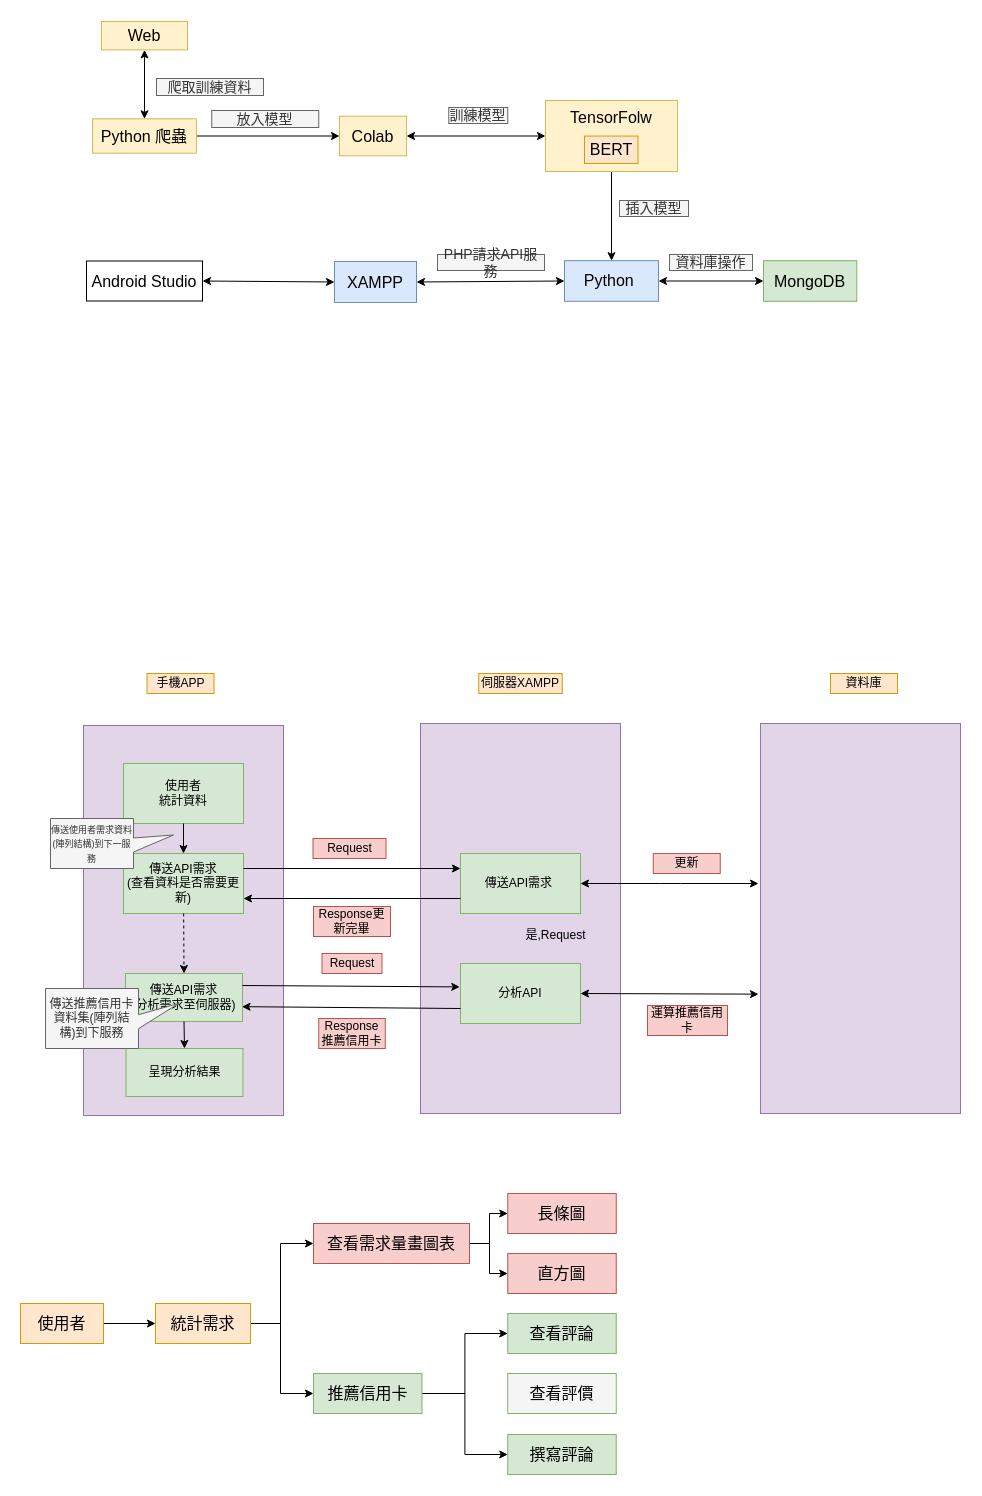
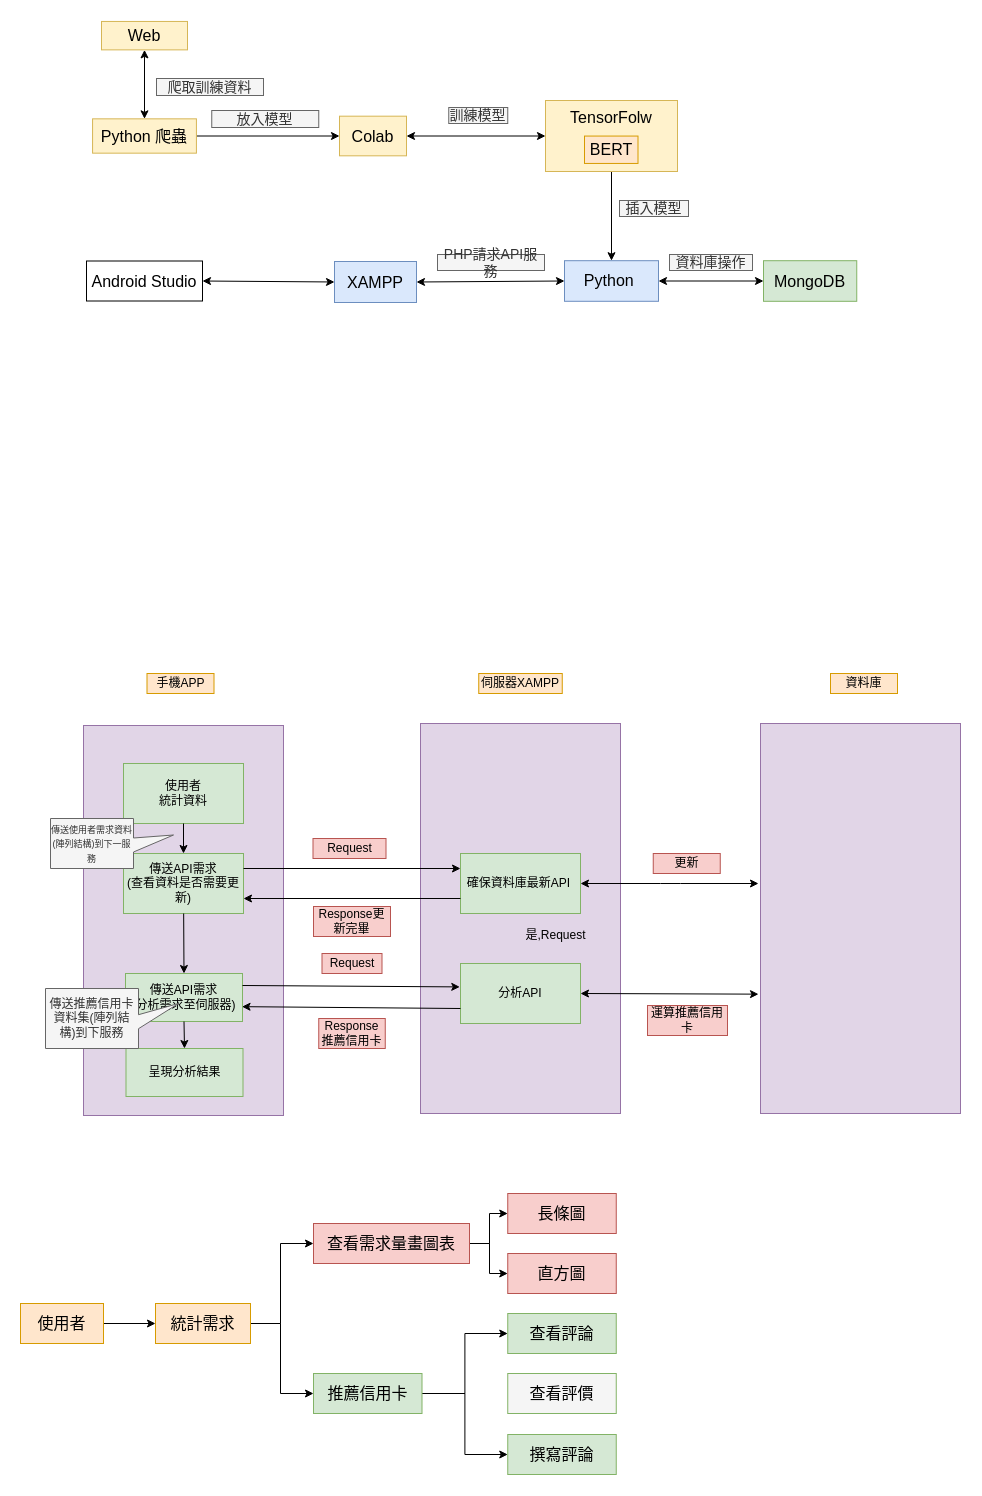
  <mxCell id="0" />
  <mxCell id="1" parent="0" />
  <mxCell id="2" value="" style="rounded=0;whiteSpace=wrap;html=1;fillColor=#e1d5e7;strokeColor=#9673a6;" parent="1" vertex="1"><mxGeometry x="83" y="725" width="200" height="390" as="geometry" /></mxCell>
  <mxCell id="3" value="使用者&lt;br&gt;統計資料" style="rounded=0;whiteSpace=wrap;html=1;fillColor=#d5e8d4;strokeColor=#82b366;" parent="1" vertex="1"><mxGeometry x="123" y="763" width="120" height="60" as="geometry" /></mxCell>
  <mxCell id="4" value="傳送API需求&lt;br&gt;(查看資料是否需要更新)" style="rounded=0;whiteSpace=wrap;html=1;fillColor=#d5e8d4;strokeColor=#82b366;" parent="1" vertex="1"><mxGeometry x="123" y="853" width="120" height="60" as="geometry" /></mxCell>
  <mxCell id="5" value="傳送API需求&lt;br&gt;(分析需求至伺服器)" style="rounded=0;whiteSpace=wrap;html=1;fillColor=#d5e8d4;strokeColor=#82b366;" parent="1" vertex="1"><mxGeometry x="125" y="973" width="117" height="48" as="geometry" /></mxCell>
- <mxCell id="6" value="" style="endArrow=classic;html=1;entryX=0.5;entryY=0;entryDx=0;entryDy=0;dashed=1;" parent="1" source="4" target="5" edge="1"><mxGeometry width="50" height="50" relative="1" as="geometry"><mxPoint x="170" y="1008" as="sourcePoint" /><mxPoint x="323" y="1023" as="targetPoint" /></mxGeometry></mxCell>
+ <mxCell id="6" value="" style="endArrow=classic;html=1;entryX=0.5;entryY=0;entryDx=0;entryDy=0;" parent="1" source="4" target="5" edge="1"><mxGeometry width="50" height="50" relative="1" as="geometry"><mxPoint x="170" y="1008" as="sourcePoint" /><mxPoint x="323" y="1023" as="targetPoint" /></mxGeometry></mxCell>
  <mxCell id="7" value="" style="endArrow=classic;html=1;exitX=0.5;exitY=1;exitDx=0;exitDy=0;entryX=0.5;entryY=0;entryDx=0;entryDy=0;" parent="1" source="3" target="4" edge="1"><mxGeometry width="50" height="50" relative="1" as="geometry"><mxPoint x="253" y="983" as="sourcePoint" /><mxPoint x="303" y="933" as="targetPoint" /></mxGeometry></mxCell>
  <mxCell id="8" value="手機APP" style="text;html=1;strokeColor=#d79b00;fillColor=#ffe6cc;align=center;verticalAlign=middle;whiteSpace=wrap;rounded=0;" parent="1" vertex="1"><mxGeometry x="146.5" y="673" width="67" height="20" as="geometry" /></mxCell>
  <mxCell id="9" value="" style="rounded=0;whiteSpace=wrap;html=1;fillColor=#e1d5e7;strokeColor=#9673a6;" parent="1" vertex="1"><mxGeometry x="420" y="723" width="200" height="390" as="geometry" /></mxCell>
  <mxCell id="10" value="伺服器XAMPP" style="text;html=1;strokeColor=#d79b00;fillColor=#ffe6cc;align=center;verticalAlign=middle;whiteSpace=wrap;rounded=0;" parent="1" vertex="1"><mxGeometry x="478.25" y="673" width="83.5" height="20" as="geometry" /></mxCell>
- <mxCell id="11" value="傳送API需求&amp;nbsp;" style="rounded=0;whiteSpace=wrap;html=1;fillColor=#d5e8d4;strokeColor=#82b366;" parent="1" vertex="1"><mxGeometry x="460" y="853" width="120" height="60" as="geometry" /></mxCell>
+ <mxCell id="11" value="確保資料庫最新API&amp;nbsp;" style="rounded=0;whiteSpace=wrap;html=1;fillColor=#d5e8d4;strokeColor=#82b366;" parent="1" vertex="1"><mxGeometry x="460" y="853" width="120" height="60" as="geometry" /></mxCell>
  <mxCell id="12" value="" style="endArrow=classic;html=1;exitX=1;exitY=0.25;exitDx=0;exitDy=0;entryX=0;entryY=0.25;entryDx=0;entryDy=0;" parent="1" source="4" target="11" edge="1"><mxGeometry width="50" height="50" relative="1" as="geometry"><mxPoint x="360" y="913" as="sourcePoint" /><mxPoint x="410" y="863" as="targetPoint" /></mxGeometry></mxCell>
  <mxCell id="13" value="Request" style="text;html=1;strokeColor=#b85450;fillColor=#f8cecc;align=center;verticalAlign=middle;whiteSpace=wrap;rounded=0;" parent="1" vertex="1"><mxGeometry x="312.5" y="838" width="73" height="20" as="geometry" /></mxCell>
  <mxCell id="14" value="" style="rounded=0;whiteSpace=wrap;html=1;fillColor=#e1d5e7;strokeColor=#9673a6;" parent="1" vertex="1"><mxGeometry y="723" width="200" height="390" as="geometry" x="760" /></mxCell>
  <mxCell id="15" value="資料庫" style="text;html=1;strokeColor=#d79b00;fillColor=#ffe6cc;align=center;verticalAlign=middle;whiteSpace=wrap;rounded=0;" parent="1" vertex="1"><mxGeometry x="830" y="673" width="67" height="20" as="geometry" /></mxCell>
  <mxCell id="16" value="更新" style="text;html=1;strokeColor=#b85450;fillColor=#f8cecc;align=center;verticalAlign=middle;whiteSpace=wrap;rounded=0;" parent="1" vertex="1"><mxGeometry x="652.75" y="853" width="67" height="20" as="geometry" /></mxCell>
  <mxCell id="17" value="" style="endArrow=classic;html=1;exitX=0;exitY=0.75;exitDx=0;exitDy=0;entryX=1;entryY=0.75;entryDx=0;entryDy=0;" parent="1" source="11" target="4" edge="1"><mxGeometry width="50" height="50" relative="1" as="geometry"><mxPoint x="450" y="1013" as="sourcePoint" /><mxPoint x="500" y="963" as="targetPoint" /></mxGeometry></mxCell>
  <mxCell id="18" value="Response更新完畢" style="text;html=1;strokeColor=#b85450;fillColor=#f8cecc;align=center;verticalAlign=middle;whiteSpace=wrap;rounded=0;" parent="1" vertex="1"><mxGeometry x="313" y="906" width="77" height="30" as="geometry" /></mxCell>
  <mxCell id="19" value="是,Request" style="text;html=1;strokeColor=none;fillColor=none;align=center;verticalAlign=middle;whiteSpace=wrap;rounded=0;" parent="1" vertex="1"><mxGeometry x="522" y="925" width="67" height="20" as="geometry" /></mxCell>
  <mxCell id="20" value="分析API" style="rounded=0;whiteSpace=wrap;html=1;fillColor=#d5e8d4;strokeColor=#82b366;" parent="1" vertex="1"><mxGeometry x="460" y="963" width="120" height="60" as="geometry" /></mxCell>
  <mxCell id="21" value="呈現分析結果" style="rounded=0;whiteSpace=wrap;html=1;fillColor=#d5e8d4;strokeColor=#82b366;" parent="1" vertex="1"><mxGeometry x="125.5" y="1048" width="117" height="48" as="geometry" /></mxCell>
  <mxCell id="22" value="" style="endArrow=classic;html=1;exitX=1;exitY=0.25;exitDx=0;exitDy=0;entryX=-0.006;entryY=0.39;entryDx=0;entryDy=0;entryPerimeter=0;" parent="1" source="5" target="20" edge="1"><mxGeometry width="50" height="50" relative="1" as="geometry"><mxPoint x="500" y="933" as="sourcePoint" /><mxPoint x="550" y="883" as="targetPoint" /></mxGeometry></mxCell>
  <mxCell id="23" value="" style="endArrow=classic;html=1;exitX=0;exitY=0.75;exitDx=0;exitDy=0;entryX=0.996;entryY=0.691;entryDx=0;entryDy=0;entryPerimeter=0;" parent="1" source="20" target="5" edge="1"><mxGeometry width="50" height="50" relative="1" as="geometry"><mxPoint x="500" y="933" as="sourcePoint" /><mxPoint x="260" y="1009" as="targetPoint" /></mxGeometry></mxCell>
  <mxCell id="24" value="" style="endArrow=classic;startArrow=classic;html=1;exitX=1;exitY=0.5;exitDx=0;exitDy=0;entryX=-0.01;entryY=0.694;entryDx=0;entryDy=0;entryPerimeter=0;" parent="1" source="20" target="14" edge="1"><mxGeometry width="50" height="50" relative="1" as="geometry"><mxPoint x="520" y="993" as="sourcePoint" /><mxPoint x="570" y="943" as="targetPoint" /></mxGeometry></mxCell>
  <mxCell id="25" value="運算推薦信用卡" style="text;html=1;strokeColor=#b85450;fillColor=#f8cecc;align=center;verticalAlign=middle;whiteSpace=wrap;rounded=0;" parent="1" vertex="1"><mxGeometry x="647" y="1005" width="80" height="30" as="geometry" /></mxCell>
  <mxCell id="26" value="Request" style="text;html=1;strokeColor=#b85450;fillColor=#f8cecc;align=center;verticalAlign=middle;whiteSpace=wrap;rounded=0;" parent="1" vertex="1"><mxGeometry x="321.5" y="953" width="60" height="20" as="geometry" /></mxCell>
  <mxCell id="27" value="Response推薦信用卡" style="text;html=1;strokeColor=#b85450;fillColor=#f8cecc;align=center;verticalAlign=middle;whiteSpace=wrap;rounded=0;" parent="1" vertex="1"><mxGeometry x="318.25" y="1018" width="66.5" height="30" as="geometry" /></mxCell>
  <mxCell id="28" value="" style="endArrow=classic;html=1;entryX=0.5;entryY=0;entryDx=0;entryDy=0;exitX=0.5;exitY=1;exitDx=0;exitDy=0;" parent="1" source="5" target="21" edge="1"><mxGeometry width="50" height="50" relative="1" as="geometry"><mxPoint x="520" y="993" as="sourcePoint" /><mxPoint x="570" y="943" as="targetPoint" /></mxGeometry></mxCell>
  <mxCell id="29" value="&lt;font style=&quot;font-size: 9px&quot;&gt;傳送使用者需求資料(陣列結構)到下一服務&lt;br&gt;&lt;/font&gt;" style="shape=callout;whiteSpace=wrap;html=1;perimeter=calloutPerimeter;position2=0.67;size=40;position=0.33;base=14;direction=north;fillColor=#f5f5f5;strokeColor=#666666;fontColor=#333333;" parent="1" vertex="1"><mxGeometry x="50" y="818" width="123" height="50" as="geometry" /></mxCell>
  <mxCell id="30" value="傳送推薦信用卡資料集(陣列結構)到下服務" style="shape=callout;whiteSpace=wrap;html=1;perimeter=calloutPerimeter;position2=0.75;size=40;position=0.33;base=14;direction=north;fillColor=#f5f5f5;strokeColor=#666666;fontColor=#333333;" parent="1" vertex="1"><mxGeometry x="45" y="988" width="133" height="60" as="geometry" /></mxCell>
  <mxCell id="31" value="" style="endArrow=classic;startArrow=classic;html=1;exitX=1;exitY=0.5;exitDx=0;exitDy=0;" parent="1" source="11" edge="1"><mxGeometry width="50" height="50" relative="1" as="geometry"><mxPoint x="580" y="993" as="sourcePoint" /><mxPoint x="758" y="883" as="targetPoint" /><Array as="points"><mxPoint x="670" y="883" /></Array></mxGeometry></mxCell>
  <mxCell id="32" style="edgeStyle=orthogonalEdgeStyle;rounded=0;orthogonalLoop=1;jettySize=auto;html=1;exitX=1;exitY=0.5;exitDx=0;exitDy=0;entryX=0;entryY=0.5;entryDx=0;entryDy=0;" edge="1" parent="1" source="33" target="36"><mxGeometry relative="1" as="geometry" /></mxCell>
  <mxCell id="33" value="&lt;font style=&quot;font-size: 16px&quot;&gt;使用者&lt;/font&gt;" style="rounded=0;whiteSpace=wrap;html=1;fillColor=#ffe6cc;strokeColor=#d79b00;" vertex="1" parent="1"><mxGeometry x="20" y="1303" width="83" height="40" as="geometry" /></mxCell>
  <mxCell id="34" style="edgeStyle=orthogonalEdgeStyle;rounded=0;orthogonalLoop=1;jettySize=auto;html=1;exitX=1;exitY=0.5;exitDx=0;exitDy=0;entryX=0;entryY=0.5;entryDx=0;entryDy=0;" edge="1" parent="1" source="36" target="42"><mxGeometry relative="1" as="geometry"><mxPoint x="280" y="1416" as="targetPoint" /><Array as="points"><mxPoint x="280" y="1323" /><mxPoint x="280" y="1393" /></Array></mxGeometry></mxCell>
  <mxCell id="35" style="edgeStyle=orthogonalEdgeStyle;rounded=0;orthogonalLoop=1;jettySize=auto;html=1;exitX=1;exitY=0.5;exitDx=0;exitDy=0;entryX=0;entryY=0.5;entryDx=0;entryDy=0;" edge="1" parent="1" source="36" target="39"><mxGeometry relative="1" as="geometry"><Array as="points"><mxPoint x="280" y="1323" /><mxPoint x="280" y="1243" /></Array></mxGeometry></mxCell>
  <mxCell id="36" value="&lt;span style=&quot;font-size: 16px&quot;&gt;統計需求&lt;/span&gt;" style="rounded=0;whiteSpace=wrap;html=1;fillColor=#ffe6cc;strokeColor=#d79b00;" vertex="1" parent="1"><mxGeometry x="155" y="1303" width="95" height="40" as="geometry" /></mxCell>
  <mxCell id="37" style="edgeStyle=orthogonalEdgeStyle;rounded=0;orthogonalLoop=1;jettySize=auto;html=1;exitX=1;exitY=0.5;exitDx=0;exitDy=0;entryX=0;entryY=0.5;entryDx=0;entryDy=0;" edge="1" parent="1" source="39" target="43"><mxGeometry relative="1" as="geometry" /></mxCell>
  <mxCell id="38" style="edgeStyle=orthogonalEdgeStyle;rounded=0;orthogonalLoop=1;jettySize=auto;html=1;exitX=1;exitY=0.5;exitDx=0;exitDy=0;entryX=0;entryY=0.5;entryDx=0;entryDy=0;" edge="1" parent="1" source="39" target="44"><mxGeometry relative="1" as="geometry" /></mxCell>
  <mxCell id="39" value="&lt;span style=&quot;font-size: 16px&quot;&gt;查看需求量畫圖表&lt;/span&gt;" style="rounded=0;whiteSpace=wrap;html=1;fillColor=#f8cecc;strokeColor=#b85450;" vertex="1" parent="1"><mxGeometry x="313" y="1223" width="156" height="40" as="geometry" /></mxCell>
  <mxCell id="40" style="edgeStyle=orthogonalEdgeStyle;rounded=0;orthogonalLoop=1;jettySize=auto;html=1;exitX=1;exitY=0.5;exitDx=0;exitDy=0;entryX=0;entryY=0.5;entryDx=0;entryDy=0;" edge="1" parent="1" source="42" target="45"><mxGeometry relative="1" as="geometry" /></mxCell>
  <mxCell id="41" style="edgeStyle=orthogonalEdgeStyle;rounded=0;orthogonalLoop=1;jettySize=auto;html=1;exitX=1;exitY=0.5;exitDx=0;exitDy=0;entryX=0;entryY=0.5;entryDx=0;entryDy=0;" edge="1" parent="1" source="42" target="47"><mxGeometry relative="1" as="geometry" /></mxCell>
  <mxCell id="42" value="&lt;span style=&quot;font-size: 16px&quot;&gt;推薦信用卡&lt;/span&gt;" style="rounded=0;whiteSpace=wrap;html=1;fillColor=#d5e8d4;strokeColor=#82b366;" vertex="1" parent="1"><mxGeometry x="313" y="1373" width="108.5" height="40" as="geometry" /></mxCell>
  <mxCell id="43" value="&lt;span style=&quot;font-size: 16px&quot;&gt;長條圖&lt;/span&gt;" style="rounded=0;whiteSpace=wrap;html=1;fillColor=#f8cecc;strokeColor=#b85450;" vertex="1" parent="1"><mxGeometry x="507.25" y="1193" width="108.5" height="40" as="geometry" /></mxCell>
  <mxCell id="44" value="&lt;span style=&quot;font-size: 16px&quot;&gt;直方圖&lt;/span&gt;" style="rounded=0;whiteSpace=wrap;html=1;fillColor=#f8cecc;strokeColor=#b85450;" vertex="1" parent="1"><mxGeometry x="507.25" y="1253" width="108.5" height="40" as="geometry" /></mxCell>
  <mxCell id="45" value="&lt;span style=&quot;font-size: 16px&quot;&gt;查看評論&lt;/span&gt;" style="rounded=0;whiteSpace=wrap;html=1;fillColor=#d5e8d4;strokeColor=#82b366;" vertex="1" parent="1"><mxGeometry x="507.25" y="1313" width="108.5" height="40" as="geometry" /></mxCell>
  <mxCell id="46" value="&lt;span style=&quot;font-size: 16px&quot;&gt;查看評價&lt;/span&gt;" style="rounded=0;whiteSpace=wrap;html=1;fillColor=#f5f5f5;strokeColor=#82b366;" vertex="1" parent="1"><mxGeometry x="507.25" y="1373" width="108.5" height="40" as="geometry" /></mxCell>
  <mxCell id="47" value="&lt;span style=&quot;font-size: 16px&quot;&gt;撰寫評論&lt;/span&gt;" style="rounded=0;whiteSpace=wrap;html=1;fillColor=#d5e8d4;strokeColor=#82b366;" vertex="1" parent="1"><mxGeometry x="507.25" y="1434" width="108.5" height="40" as="geometry" /></mxCell>
  <mxCell id="48" value="&lt;font style=&quot;font-size: 16px&quot;&gt;Android Studio&lt;/font&gt;" style="rounded=0;whiteSpace=wrap;html=1;" vertex="1" parent="1"><mxGeometry x="86" y="260.5" width="116" height="40" as="geometry" /></mxCell>
  <mxCell id="49" value="&lt;font style=&quot;font-size: 16px&quot;&gt;XAMPP&lt;/font&gt;" style="rounded=0;whiteSpace=wrap;html=1;fillColor=#dae8fc;strokeColor=#6c8ebf;" vertex="1" parent="1"><mxGeometry x="334" y="261" width="82" height="41" as="geometry" /></mxCell>
  <mxCell id="50" value="&lt;font style=&quot;font-size: 16px&quot;&gt;Python&amp;nbsp;&lt;/font&gt;" style="rounded=0;whiteSpace=wrap;html=1;fillColor=#dae8fc;strokeColor=#6c8ebf;" vertex="1" parent="1"><mxGeometry x="564" y="260.2" width="94" height="40.59" as="geometry" /></mxCell>
  <mxCell id="51" value="&lt;font style=&quot;font-size: 16px&quot;&gt;MongoDB&lt;/font&gt;" style="rounded=0;whiteSpace=wrap;html=1;fillColor=#d5e8d4;strokeColor=#82b366;" vertex="1" parent="1"><mxGeometry x="763" y="260.21" width="93.25" height="40.59" as="geometry" /></mxCell>
  <mxCell id="52" value="&lt;font style=&quot;font-size: 16px&quot;&gt;Colab&lt;/font&gt;" style="rounded=0;whiteSpace=wrap;html=1;fillColor=#fff2cc;strokeColor=#d6b656;" vertex="1" parent="1"><mxGeometry x="339" y="115.68" width="67" height="39.64" as="geometry" /></mxCell>
  <mxCell id="53" style="edgeStyle=orthogonalEdgeStyle;rounded=0;orthogonalLoop=1;jettySize=auto;html=1;exitX=0.5;exitY=1;exitDx=0;exitDy=0;" edge="1" parent="1" source="54" target="50"><mxGeometry relative="1" as="geometry" /></mxCell>
  <mxCell id="54" value="" style="rounded=0;whiteSpace=wrap;html=1;fillColor=#fff2cc;strokeColor=#d6b656;" vertex="1" parent="1"><mxGeometry x="545" y="100" width="132" height="71" as="geometry" /></mxCell>
  <mxCell id="55" value="&lt;font style=&quot;font-size: 16px&quot;&gt;BERT&lt;/font&gt;" style="rounded=0;whiteSpace=wrap;html=1;fillColor=#ffe6cc;strokeColor=#d79b00;" vertex="1" parent="1"><mxGeometry x="584" y="135.56" width="53.5" height="27.38" as="geometry" /></mxCell>
  <mxCell id="56" value="&lt;font style=&quot;font-size: 16px&quot;&gt;TensorFolw&lt;/font&gt;" style="text;html=1;align=center;verticalAlign=middle;whiteSpace=wrap;rounded=0;fillColor=#FFF2CC;strokeColor=#FFF2CC;" vertex="1" parent="1"><mxGeometry x="569" y="107" width="84" height="20" as="geometry" /></mxCell>
  <mxCell id="57" value="" style="endArrow=classic;startArrow=classic;html=1;entryX=0;entryY=0.5;entryDx=0;entryDy=0;exitX=1;exitY=0.5;exitDx=0;exitDy=0;" edge="1" parent="1" source="50" target="51"><mxGeometry width="50" height="50" relative="1" as="geometry"><mxPoint x="462" y="330" as="sourcePoint" /><mxPoint x="512" y="280" as="targetPoint" /></mxGeometry></mxCell>
  <mxCell id="58" value="" style="endArrow=classic;startArrow=classic;html=1;entryX=0;entryY=0.5;entryDx=0;entryDy=0;exitX=1;exitY=0.5;exitDx=0;exitDy=0;" edge="1" parent="1" source="52" target="54"><mxGeometry width="50" height="50" relative="1" as="geometry"><mxPoint x="462" y="330" as="sourcePoint" /><mxPoint x="512" y="280" as="targetPoint" /></mxGeometry></mxCell>
  <mxCell id="59" value="" style="endArrow=classic;startArrow=classic;html=1;entryX=0;entryY=0.5;entryDx=0;entryDy=0;exitX=1;exitY=0.5;exitDx=0;exitDy=0;" edge="1" parent="1" source="49" target="50"><mxGeometry width="50" height="50" relative="1" as="geometry"><mxPoint x="462" y="330" as="sourcePoint" /><mxPoint x="512" y="280" as="targetPoint" /></mxGeometry></mxCell>
  <mxCell id="60" value="" style="endArrow=classic;startArrow=classic;html=1;exitX=1;exitY=0.5;exitDx=0;exitDy=0;entryX=0;entryY=0.5;entryDx=0;entryDy=0;" edge="1" parent="1" source="48" target="49"><mxGeometry width="50" height="50" relative="1" as="geometry"><mxPoint x="462" y="330" as="sourcePoint" /><mxPoint x="301" y="339" as="targetPoint" /></mxGeometry></mxCell>
  <mxCell id="61" value="&lt;font style=&quot;font-size: 14px&quot;&gt;訓練模型&lt;/font&gt;" style="text;html=1;strokeColor=#666666;fillColor=#f5f5f5;align=center;verticalAlign=middle;whiteSpace=wrap;rounded=0;fontColor=#333333;" vertex="1" parent="1"><mxGeometry x="448.25" y="107" width="59" height="16" as="geometry" /></mxCell>
  <mxCell id="62" value="&lt;font style=&quot;font-size: 14px&quot;&gt;PHP請求API服務&lt;/font&gt;" style="text;html=1;strokeColor=#666666;fillColor=#f5f5f5;align=center;verticalAlign=middle;whiteSpace=wrap;rounded=0;fontColor=#333333;" vertex="1" parent="1"><mxGeometry x="437" y="254" width="107" height="16" as="geometry" /></mxCell>
  <mxCell id="63" value="&lt;font style=&quot;font-size: 14px&quot;&gt;插入模型&lt;/font&gt;" style="text;html=1;strokeColor=#666666;fillColor=#f5f5f5;align=center;verticalAlign=middle;whiteSpace=wrap;rounded=0;fontColor=#333333;" vertex="1" parent="1"><mxGeometry x="619" y="200" width="69" height="16" as="geometry" /></mxCell>
  <mxCell id="64" value="&lt;font style=&quot;font-size: 14px&quot;&gt;資料庫操作&lt;/font&gt;" style="text;html=1;strokeColor=#666666;fillColor=#f5f5f5;align=center;verticalAlign=middle;whiteSpace=wrap;rounded=0;fontColor=#333333;" vertex="1" parent="1"><mxGeometry x="669" y="254" width="83" height="16" as="geometry" /></mxCell>
  <mxCell id="65" value="&lt;font style=&quot;font-size: 14px&quot;&gt;爬取訓練資料&lt;/font&gt;" style="text;html=1;align=center;verticalAlign=middle;whiteSpace=wrap;rounded=0;fillColor=#f5f5f5;strokeColor=#666666;fontColor=#333333;" vertex="1" parent="1"><mxGeometry x="156" y="78" width="107" height="17" as="geometry" /></mxCell>
  <mxCell id="66" style="edgeStyle=orthogonalEdgeStyle;rounded=0;orthogonalLoop=1;jettySize=auto;html=1;exitX=1;exitY=0.5;exitDx=0;exitDy=0;entryX=0;entryY=0.5;entryDx=0;entryDy=0;" edge="1" parent="1" source="67" target="52"><mxGeometry relative="1" as="geometry" /></mxCell>
  <mxCell id="67" value="&lt;font style=&quot;font-size: 16px&quot;&gt;Python 爬蟲&lt;/font&gt;" style="rounded=0;whiteSpace=wrap;html=1;fillColor=#fff2cc;strokeColor=#d6b656;" vertex="1" parent="1"><mxGeometry x="92.07" y="118.34" width="103.85" height="34.32" as="geometry" /></mxCell>
  <mxCell id="68" value="&lt;font style=&quot;font-size: 16px&quot;&gt;Web&lt;/font&gt;" style="rounded=0;whiteSpace=wrap;html=1;fillColor=#fff2cc;strokeColor=#d6b656;" vertex="1" parent="1"><mxGeometry x="101" y="20.95" width="86" height="28.42" as="geometry" /></mxCell>
  <mxCell id="69" value="" style="endArrow=classic;startArrow=classic;html=1;entryX=0.5;entryY=1;entryDx=0;entryDy=0;exitX=0.5;exitY=0;exitDx=0;exitDy=0;" edge="1" parent="1" source="67" target="68"><mxGeometry width="50" height="50" relative="1" as="geometry"><mxPoint x="329" y="178" as="sourcePoint" /><mxPoint x="379" y="128" as="targetPoint" /></mxGeometry></mxCell>
  <mxCell id="70" value="&lt;font style=&quot;font-size: 14px&quot;&gt;放入模型&lt;/font&gt;" style="text;html=1;align=center;verticalAlign=middle;whiteSpace=wrap;rounded=0;fillColor=#f5f5f5;strokeColor=#666666;fontColor=#333333;" vertex="1" parent="1"><mxGeometry x="211.25" y="110" width="107" height="17" as="geometry" /></mxCell>
